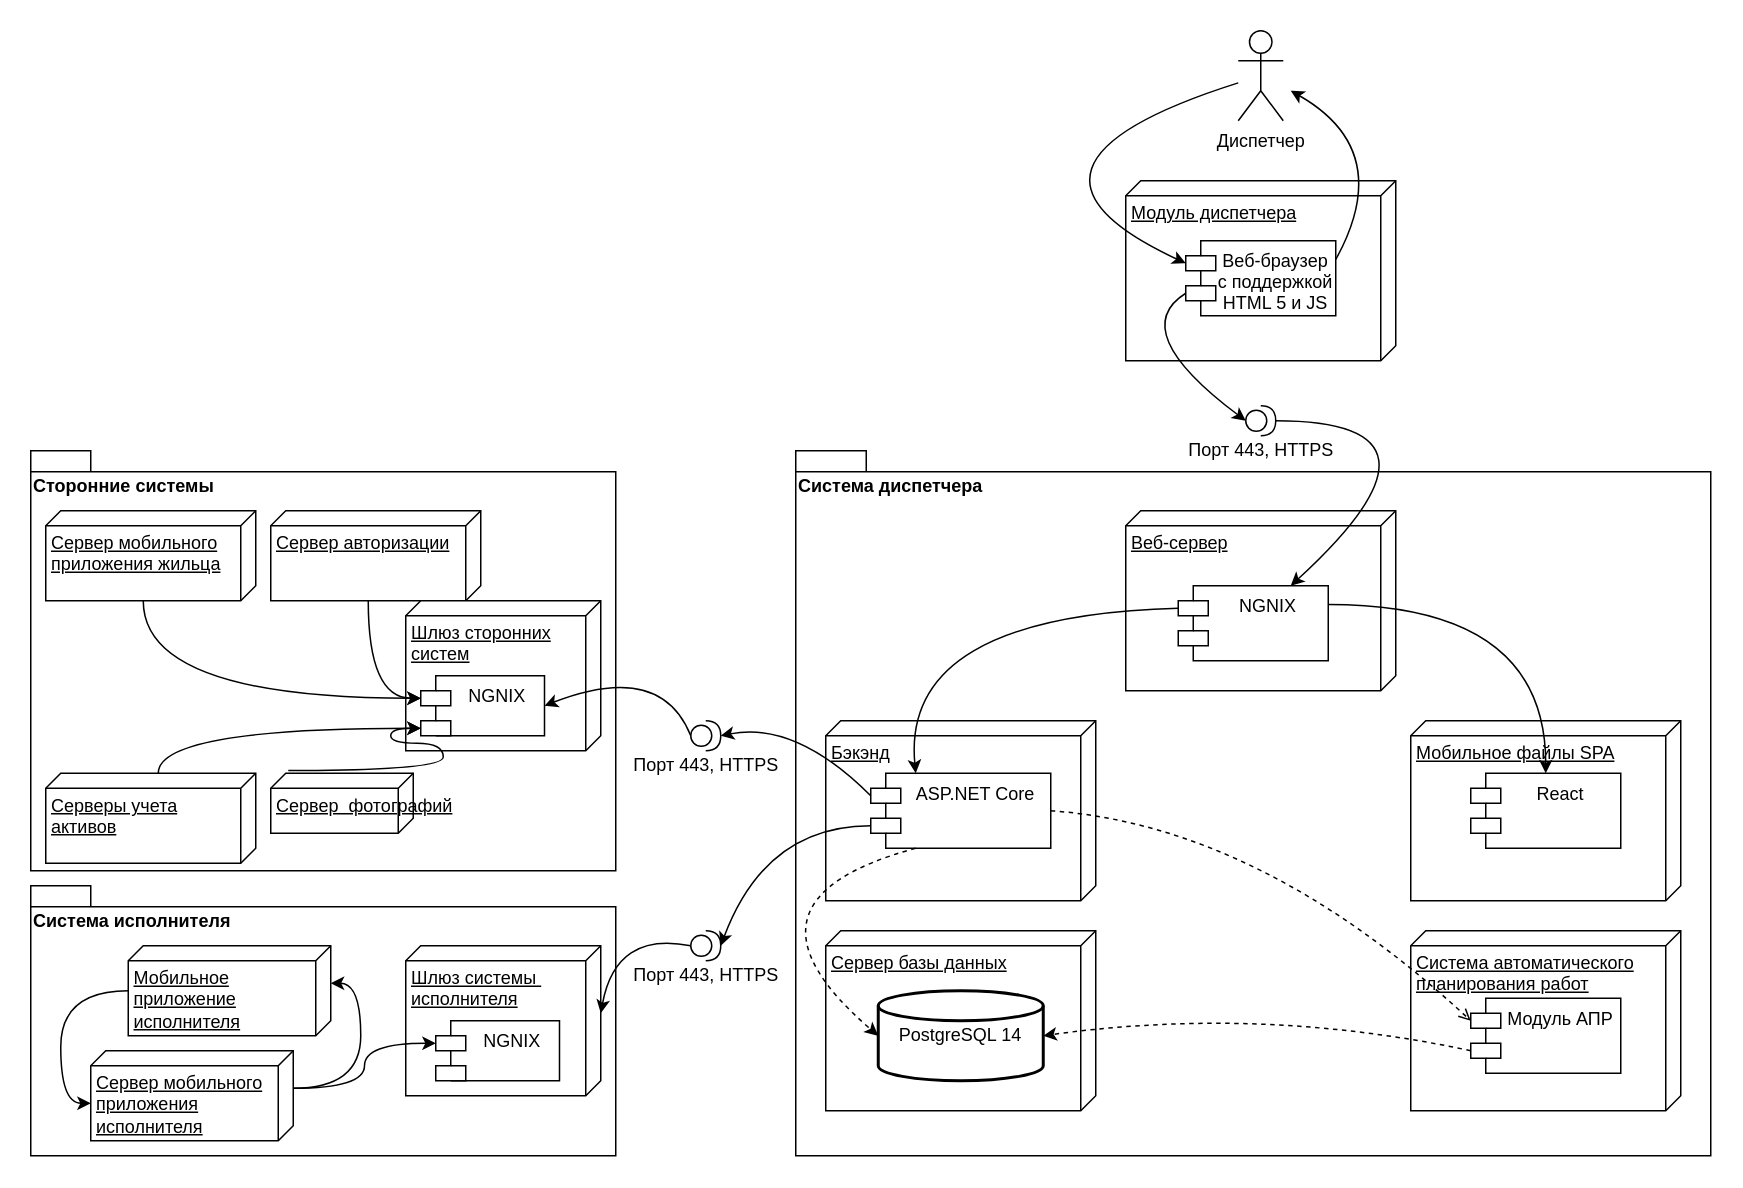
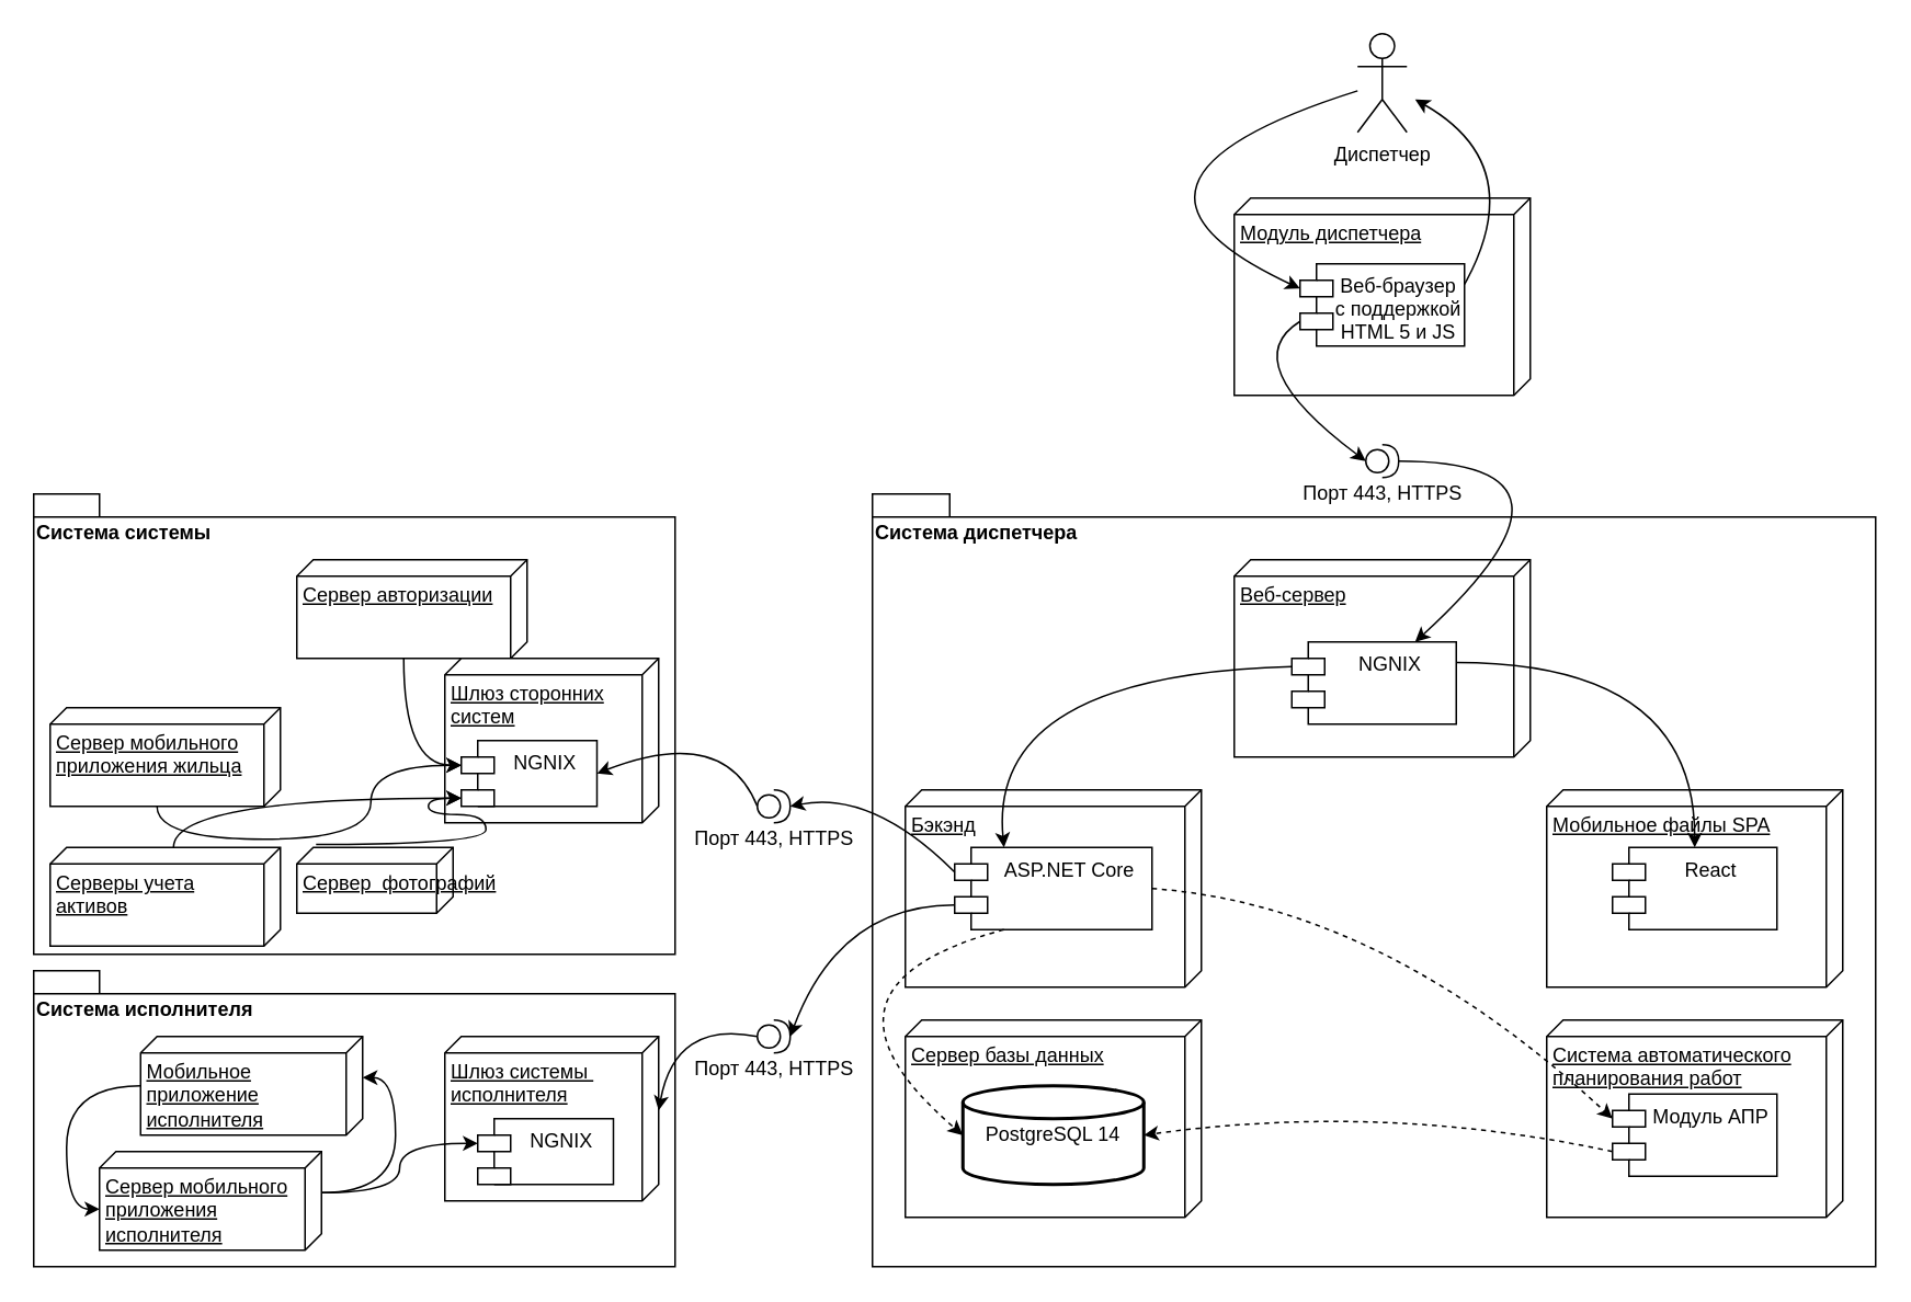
  <mxCell id="0" />
  <mxCell id="1" parent="0" />
  <mxCell id="2" value="Система диспетчера" style="shape=folder;fontStyle=1;spacingTop=10;tabWidth=40;tabHeight=14;tabPosition=left;html=1;verticalAlign=top;align=left;" parent="1" vertex="1"><mxGeometry x="530" y="300" width="610" height="470" as="geometry" /></mxCell>
- <mxCell id="3" value="Сторонние системы" style="shape=folder;fontStyle=1;spacingTop=10;tabWidth=40;tabHeight=14;tabPosition=left;html=1;verticalAlign=top;align=left;" parent="1" vertex="1"><mxGeometry y="300" width="390" height="280" as="geometry" x="20" /></mxCell>
- <mxCell id="4" value="Сервер мобильного &lt;br&gt;приложения жильца" style="verticalAlign=top;align=left;spacingTop=8;spacingLeft=2;spacingRight=12;shape=cube;size=10;direction=south;fontStyle=4;html=1;" parent="1" vertex="1"><mxGeometry x="30" y="340" width="140" height="60" as="geometry" /></mxCell>
+ <mxCell id="3" value="Система системы" style="shape=folder;fontStyle=1;spacingTop=10;tabWidth=40;tabHeight=14;tabPosition=left;html=1;verticalAlign=top;align=left;" parent="1" vertex="1"><mxGeometry y="300" width="390" height="280" as="geometry" x="20" /></mxCell>
+ <mxCell id="4" value="Сервер мобильного &lt;br&gt;приложения жильца" style="verticalAlign=top;align=left;spacingTop=8;spacingLeft=2;spacingRight=12;shape=cube;size=10;direction=south;fontStyle=4;html=1;" parent="1" vertex="1"><mxGeometry x="30" y="430" width="140" height="60" as="geometry" /></mxCell>
  <mxCell id="5" value="Сервер авторизации" style="verticalAlign=top;align=left;spacingTop=8;spacingLeft=2;spacingRight=12;shape=cube;size=10;direction=south;fontStyle=4;html=1;" parent="1" vertex="1"><mxGeometry x="180" y="340" width="140" height="60" as="geometry" /></mxCell>
  <mxCell id="6" value="Серверы учета&lt;br&gt;активов" style="verticalAlign=top;align=left;spacingTop=8;spacingLeft=2;spacingRight=12;shape=cube;size=10;direction=south;fontStyle=4;html=1;" parent="1" vertex="1"><mxGeometry x="30" y="515" width="140" height="60" as="geometry" /></mxCell>
  <mxCell id="7" value="Сервер базы данных" style="verticalAlign=top;align=left;spacingTop=8;spacingLeft=2;spacingRight=12;shape=cube;size=10;direction=south;fontStyle=4;html=1;" parent="1" vertex="1"><mxGeometry x="550" y="620" width="180" height="120" as="geometry" /></mxCell>
  <mxCell id="8" value="PostgreSQL 14" style="strokeWidth=2;html=1;shape=mxgraph.flowchart.database;whiteSpace=wrap;verticalAlign=middle;" parent="1" vertex="1"><mxGeometry x="585" y="660" width="110" height="60" as="geometry" /></mxCell>
  <mxCell id="9" value="Веб-сервер" style="verticalAlign=top;align=left;spacingTop=8;spacingLeft=2;spacingRight=12;shape=cube;size=10;direction=south;fontStyle=4;html=1;" parent="1" vertex="1"><mxGeometry x="750" y="340" width="180" height="120" as="geometry" /></mxCell>
  <mxCell id="10" value="NGNIX" style="shape=module;align=left;spacingLeft=20;align=center;verticalAlign=top;" parent="1" vertex="1"><mxGeometry x="785" y="390" width="100" height="50" as="geometry" /></mxCell>
  <mxCell id="11" value="Диспетчер" style="shape=umlActor;verticalLabelPosition=bottom;verticalAlign=top;html=1;" parent="1" vertex="1"><mxGeometry x="825" y="20" width="30" height="60" as="geometry" /></mxCell>
  <mxCell id="12" value="Бэкэнд" style="verticalAlign=top;align=left;spacingTop=8;spacingLeft=2;spacingRight=12;shape=cube;size=10;direction=south;fontStyle=4;html=1;" parent="1" vertex="1"><mxGeometry x="550" y="480" width="180" height="120" as="geometry" /></mxCell>
  <mxCell id="13" value="ASP.NET Core" style="shape=module;align=left;spacingLeft=20;align=center;verticalAlign=top;" parent="1" vertex="1"><mxGeometry x="580" y="515" width="120" height="50" as="geometry" /></mxCell>
  <mxCell id="14" value="Мобильное файлы SPA" style="verticalAlign=top;align=left;spacingTop=8;spacingLeft=2;spacingRight=12;shape=cube;size=10;direction=south;fontStyle=4;html=1;" parent="1" vertex="1"><mxGeometry x="940" y="480" width="180" height="120" as="geometry" /></mxCell>
  <mxCell id="15" style="edgeStyle=orthogonalEdgeStyle;curved=1;orthogonalLoop=1;jettySize=auto;html=1;exitX=1;exitY=0.25;exitDx=0;exitDy=0;entryX=0.5;entryY=0;entryDx=0;entryDy=0;elbow=vertical;" parent="1" source="10" target="16" edge="1"><mxGeometry relative="1" as="geometry" /></mxCell>
  <mxCell id="16" value="React" style="shape=module;align=left;spacingLeft=20;align=center;verticalAlign=top;" parent="1" vertex="1"><mxGeometry x="980" y="515" width="100" height="50" as="geometry" /></mxCell>
  <mxCell id="17" value="" style="curved=1;endArrow=classic;html=1;elbow=vertical;entryX=0;entryY=0.5;entryDx=0;entryDy=0;exitX=0.25;exitY=1;exitDx=0;exitDy=0;entryPerimeter=0;dashed=1;" parent="1" source="13" target="8" edge="1"><mxGeometry width="50" height="50" relative="1" as="geometry"><mxPoint x="550" y="565" as="sourcePoint" /><mxPoint x="575" y="690" as="targetPoint" /><Array as="points"><mxPoint x="480" y="600" /></Array></mxGeometry></mxCell>
  <mxCell id="18" value="" style="curved=1;endArrow=classic;html=1;elbow=vertical;exitX=0;exitY=0;exitDx=0;exitDy=15;exitPerimeter=0;entryX=0.25;entryY=0;entryDx=0;entryDy=0;" parent="1" source="10" target="13" edge="1"><mxGeometry width="50" height="50" relative="1" as="geometry"><mxPoint x="600" y="460" as="sourcePoint" /><mxPoint x="650" y="410" as="targetPoint" /><Array as="points"><mxPoint x="600" y="410" /></Array></mxGeometry></mxCell>
  <mxCell id="19" value="Сервер&amp;nbsp; фотографий" style="verticalAlign=top;align=left;spacingTop=8;spacingLeft=2;spacingRight=12;shape=cube;size=10;direction=south;fontStyle=4;html=1;" parent="1" vertex="1"><mxGeometry x="180" y="515" width="95" height="40" as="geometry" /></mxCell>
  <mxCell id="20" value="Модуль диспетчера" style="verticalAlign=top;align=left;spacingTop=8;spacingLeft=2;spacingRight=12;shape=cube;size=10;direction=south;fontStyle=4;html=1;" parent="1" vertex="1"><mxGeometry x="750" y="120" width="180" height="120" as="geometry" /></mxCell>
  <mxCell id="21" value="Веб-браузер&#10;с поддержкой&#10;HTML 5 и JS" style="shape=module;align=left;spacingLeft=20;align=center;verticalAlign=top;" parent="1" vertex="1"><mxGeometry x="790" y="160" width="100" height="50" as="geometry" /></mxCell>
  <mxCell id="22" value="" style="curved=1;endArrow=classic;html=1;elbow=vertical;exitX=1;exitY=0.5;exitDx=0;exitDy=0;entryX=0.75;entryY=0;entryDx=0;entryDy=0;exitPerimeter=0;" parent="1" source="25" target="10" edge="1"><mxGeometry width="50" height="50" relative="1" as="geometry"><mxPoint x="855" y="250" as="sourcePoint" /><mxPoint x="860" y="400" as="targetPoint" /><Array as="points"><mxPoint x="980" y="280" /></Array></mxGeometry></mxCell>
  <mxCell id="23" value="" style="curved=1;endArrow=classic;html=1;elbow=vertical;entryX=0;entryY=0;entryDx=0;entryDy=15;entryPerimeter=0;" parent="1" source="11" target="21" edge="1"><mxGeometry width="50" height="50" relative="1" as="geometry"><mxPoint x="640" y="150" as="sourcePoint" /><mxPoint x="590" y="200" as="targetPoint" /><Array as="points"><mxPoint x="650" y="110" /></Array></mxGeometry></mxCell>
  <mxCell id="24" value="" style="curved=1;endArrow=classic;html=1;elbow=vertical;entryX=0.75;entryY=0;entryDx=0;entryDy=0;exitX=1;exitY=0.25;exitDx=0;exitDy=0;" parent="1" source="21" edge="1"><mxGeometry width="50" height="50" relative="1" as="geometry"><mxPoint x="955" y="170" as="sourcePoint" /><mxPoint x="860" y="60" as="targetPoint" /><Array as="points"><mxPoint x="930" y="100" /></Array></mxGeometry></mxCell>
  <mxCell id="25" value="Порт 443, HTTPS" style="shape=providedRequiredInterface;html=1;verticalLabelPosition=bottom;sketch=0;" parent="1" vertex="1"><mxGeometry x="830" y="270" width="20" height="20" as="geometry" /></mxCell>
  <mxCell id="26" value="" style="curved=1;endArrow=classic;html=1;elbow=vertical;exitX=0;exitY=0;exitDx=0;exitDy=35;exitPerimeter=0;entryX=0;entryY=0.5;entryDx=0;entryDy=0;entryPerimeter=0;" parent="1" source="21" target="25" edge="1"><mxGeometry width="50" height="50" relative="1" as="geometry"><mxPoint x="670" y="270" as="sourcePoint" /><mxPoint x="720" y="220" as="targetPoint" /><Array as="points"><mxPoint x="750" y="220" /></Array></mxGeometry></mxCell>
  <mxCell id="27" value="Система автоматического &lt;br&gt;планирования работ" style="verticalAlign=top;align=left;spacingTop=8;spacingLeft=2;spacingRight=12;shape=cube;size=10;direction=south;fontStyle=4;html=1;" parent="1" vertex="1"><mxGeometry x="940" y="620" width="180" height="120" as="geometry" /></mxCell>
  <mxCell id="28" value="Модуль АПР" style="shape=module;align=left;spacingLeft=20;align=center;verticalAlign=top;" parent="1" vertex="1"><mxGeometry x="980" y="665" width="100" height="50" as="geometry" /></mxCell>
  <mxCell id="29" value="" style="curved=1;endArrow=classic;html=1;rounded=0;dashed=1;exitX=0;exitY=0;exitDx=0;exitDy=35;exitPerimeter=0;entryX=1;entryY=0.5;entryDx=0;entryDy=0;entryPerimeter=0;" parent="1" source="28" target="8" edge="1"><mxGeometry width="50" height="50" relative="1" as="geometry"><mxPoint x="810" y="740" as="sourcePoint" /><mxPoint x="860" y="690" as="targetPoint" /><Array as="points"><mxPoint x="840" y="670" /></Array></mxGeometry></mxCell>
- <mxCell id="30" value="" style="curved=1;endArrow=open;html=1;rounded=0;dashed=1;exitX=1;exitY=0.5;exitDx=0;exitDy=0;entryX=0;entryY=0;entryDx=0;entryDy=15;entryPerimeter=0;" parent="1" source="13" target="28" edge="1"><mxGeometry width="50" height="50" relative="1" as="geometry"><mxPoint x="780" y="630" as="sourcePoint" /><mxPoint x="830" y="580" as="targetPoint" /><Array as="points"><mxPoint x="840" y="550" /></Array></mxGeometry></mxCell>
+ <mxCell id="30" value="" style="curved=1;endArrow=classic;html=1;rounded=0;dashed=1;exitX=1;exitY=0.5;exitDx=0;exitDy=0;entryX=0;entryY=0;entryDx=0;entryDy=15;entryPerimeter=0;" parent="1" source="13" target="28" edge="1"><mxGeometry width="50" height="50" relative="1" as="geometry"><mxPoint x="780" y="630" as="sourcePoint" /><mxPoint x="830" y="580" as="targetPoint" /><Array as="points"><mxPoint x="840" y="550" /></Array></mxGeometry></mxCell>
  <mxCell id="31" value="Система исполнителя" style="shape=folder;fontStyle=1;spacingTop=10;tabWidth=40;tabHeight=14;tabPosition=left;html=1;verticalAlign=top;align=left;" parent="1" vertex="1"><mxGeometry y="590" width="390" height="180" as="geometry" x="20" /></mxCell>
  <mxCell id="32" style="edgeStyle=orthogonalEdgeStyle;curved=1;orthogonalLoop=1;jettySize=auto;html=1;entryX=0;entryY=0;entryDx=35;entryDy=135;entryPerimeter=0;" edge="1" parent="1" source="33" target="35"><mxGeometry relative="1" as="geometry"><Array as="points"><mxPoint x="40" y="660" /><mxPoint x="40" y="735" /></Array></mxGeometry></mxCell>
  <mxCell id="33" value="Мобильное &lt;br&gt;приложение&lt;br&gt;исполнителя" style="verticalAlign=top;align=left;spacingTop=8;spacingLeft=2;spacingRight=12;shape=cube;size=10;direction=south;fontStyle=4;html=1;" parent="1" vertex="1"><mxGeometry x="85" y="630" width="135" height="60" as="geometry" /></mxCell>
  <mxCell id="34" style="edgeStyle=orthogonalEdgeStyle;curved=1;orthogonalLoop=1;jettySize=auto;html=1;exitX=0;exitY=0;exitDx=25;exitDy=0;exitPerimeter=0;entryX=0;entryY=0;entryDx=25;entryDy=0;entryPerimeter=0;" edge="1" parent="1" source="35" target="33"><mxGeometry relative="1" as="geometry" /></mxCell>
  <mxCell id="35" value="Сервер мобильного &lt;br&gt;приложения &lt;br&gt;исполнителя" style="verticalAlign=top;align=left;spacingTop=8;spacingLeft=2;spacingRight=12;shape=cube;size=10;direction=south;fontStyle=4;html=1;" parent="1" vertex="1"><mxGeometry x="60" y="700" width="135" height="60" as="geometry" /></mxCell>
  <mxCell id="36" value="" style="curved=1;endArrow=classic;html=1;rounded=0;exitX=0;exitY=0;exitDx=0;exitDy=35;exitPerimeter=0;entryX=1;entryY=0.5;entryDx=0;entryDy=0;entryPerimeter=0;" parent="1" source="13" target="48" edge="1"><mxGeometry width="50" height="50" relative="1" as="geometry"><mxPoint x="450" y="820" as="sourcePoint" /><mxPoint x="500" y="770" as="targetPoint" /><Array as="points"><mxPoint x="510" y="550" /></Array></mxGeometry></mxCell>
  <mxCell id="37" value="Шлюз сторонних &lt;br&gt;систем" style="verticalAlign=top;align=left;spacingTop=8;spacingLeft=2;spacingRight=12;shape=cube;size=10;direction=south;fontStyle=4;html=1;" vertex="1" parent="1"><mxGeometry x="270" y="400" width="130" height="100" as="geometry" /></mxCell>
  <mxCell id="38" style="edgeStyle=orthogonalEdgeStyle;orthogonalLoop=1;jettySize=auto;html=1;curved=1;entryX=0;entryY=0;entryDx=0;entryDy=15;entryPerimeter=0;exitX=0;exitY=0;exitDx=60;exitDy=75;exitPerimeter=0;" edge="1" parent="1" source="4" target="41"><mxGeometry relative="1" as="geometry" /></mxCell>
  <mxCell id="39" style="edgeStyle=orthogonalEdgeStyle;curved=1;orthogonalLoop=1;jettySize=auto;html=1;exitX=0;exitY=0;exitDx=60;exitDy=75;exitPerimeter=0;entryX=0;entryY=0;entryDx=0;entryDy=15;entryPerimeter=0;" edge="1" parent="1" source="5" target="41"><mxGeometry relative="1" as="geometry" /></mxCell>
  <mxCell id="40" style="edgeStyle=orthogonalEdgeStyle;curved=1;orthogonalLoop=1;jettySize=auto;html=1;exitX=-0.044;exitY=0.877;exitDx=0;exitDy=0;exitPerimeter=0;entryX=0;entryY=0;entryDx=0;entryDy=35;entryPerimeter=0;" edge="1" parent="1" source="19" target="41"><mxGeometry relative="1" as="geometry" /></mxCell>
  <mxCell id="41" value="NGNIX" style="shape=module;align=left;spacingLeft=20;align=center;verticalAlign=top;" vertex="1" parent="1"><mxGeometry x="280" y="450" width="82.5" height="40" as="geometry" /></mxCell>
  <mxCell id="42" style="edgeStyle=orthogonalEdgeStyle;curved=1;orthogonalLoop=1;jettySize=auto;html=1;exitX=0;exitY=0;exitDx=0;exitDy=65;exitPerimeter=0;entryX=0;entryY=0;entryDx=0;entryDy=35;entryPerimeter=0;" edge="1" parent="1" source="6" target="41"><mxGeometry relative="1" as="geometry" /></mxCell>
  <mxCell id="43" value="Порт 443, HTTPS" style="shape=providedRequiredInterface;html=1;verticalLabelPosition=bottom;sketch=0;" vertex="1" parent="1"><mxGeometry x="460" y="480" width="20" height="20" as="geometry" /></mxCell>
  <mxCell id="44" value="" style="curved=1;endArrow=classic;html=1;exitX=0;exitY=0;exitDx=0;exitDy=15;exitPerimeter=0;entryX=1;entryY=0.5;entryDx=0;entryDy=0;entryPerimeter=0;" edge="1" parent="1" source="13" target="43"><mxGeometry width="50" height="50" relative="1" as="geometry"><mxPoint x="460" y="450" as="sourcePoint" /><mxPoint x="510" y="400" as="targetPoint" /><Array as="points"><mxPoint x="530" y="480" /></Array></mxGeometry></mxCell>
  <mxCell id="45" value="" style="curved=1;endArrow=classic;html=1;exitX=0;exitY=0.5;exitDx=0;exitDy=0;exitPerimeter=0;entryX=1;entryY=0.5;entryDx=0;entryDy=0;" edge="1" parent="1" source="43" target="41"><mxGeometry width="50" height="50" relative="1" as="geometry"><mxPoint x="525" y="460" as="sourcePoint" /><mxPoint x="435" y="420" as="targetPoint" /><Array as="points"><mxPoint x="440" y="440" /></Array></mxGeometry></mxCell>
  <mxCell id="46" value="Шлюз системы&amp;nbsp;&lt;br&gt;исполнителя" style="verticalAlign=top;align=left;spacingTop=8;spacingLeft=2;spacingRight=12;shape=cube;size=10;direction=south;fontStyle=4;html=1;" vertex="1" parent="1"><mxGeometry x="270" y="630" width="130" height="100" as="geometry" /></mxCell>
  <mxCell id="47" value="NGNIX" style="shape=module;align=left;spacingLeft=20;align=center;verticalAlign=top;" vertex="1" parent="1"><mxGeometry x="290" y="680" width="82.5" height="40" as="geometry" /></mxCell>
  <mxCell id="48" value="Порт 443, HTTPS" style="shape=providedRequiredInterface;html=1;verticalLabelPosition=bottom;sketch=0;" vertex="1" parent="1"><mxGeometry x="460" y="620" width="20" height="20" as="geometry" /></mxCell>
  <mxCell id="49" value="" style="curved=1;endArrow=classic;html=1;rounded=0;exitX=0;exitY=0.5;exitDx=0;exitDy=0;exitPerimeter=0;entryX=0;entryY=0;entryDx=45;entryDy=0;entryPerimeter=0;" edge="1" parent="1" source="48" target="46"><mxGeometry width="50" height="50" relative="1" as="geometry"><mxPoint x="530" y="675" as="sourcePoint" /><mxPoint x="430" y="700" as="targetPoint" /><Array as="points"><mxPoint x="410" y="620" /></Array></mxGeometry></mxCell>
  <mxCell id="50" style="edgeStyle=orthogonalEdgeStyle;curved=1;orthogonalLoop=1;jettySize=auto;html=1;exitX=0;exitY=0;exitDx=25;exitDy=0;exitPerimeter=0;entryX=0;entryY=0;entryDx=0;entryDy=15;entryPerimeter=0;" edge="1" parent="1" source="35" target="47"><mxGeometry relative="1" as="geometry" /></mxCell>
